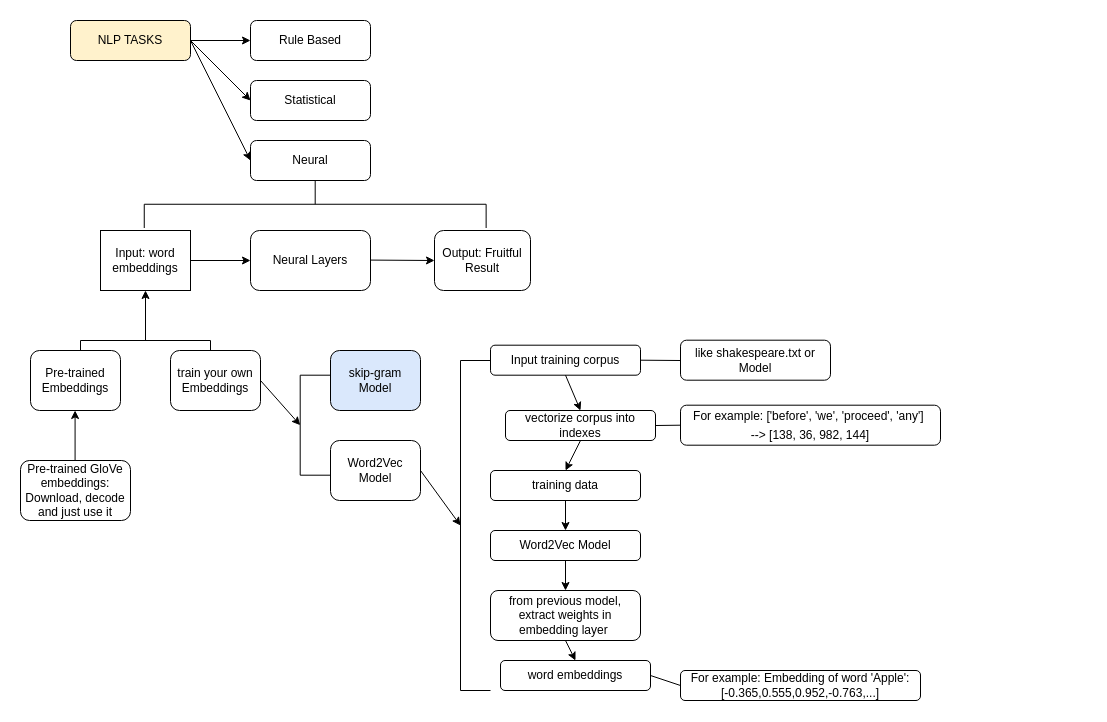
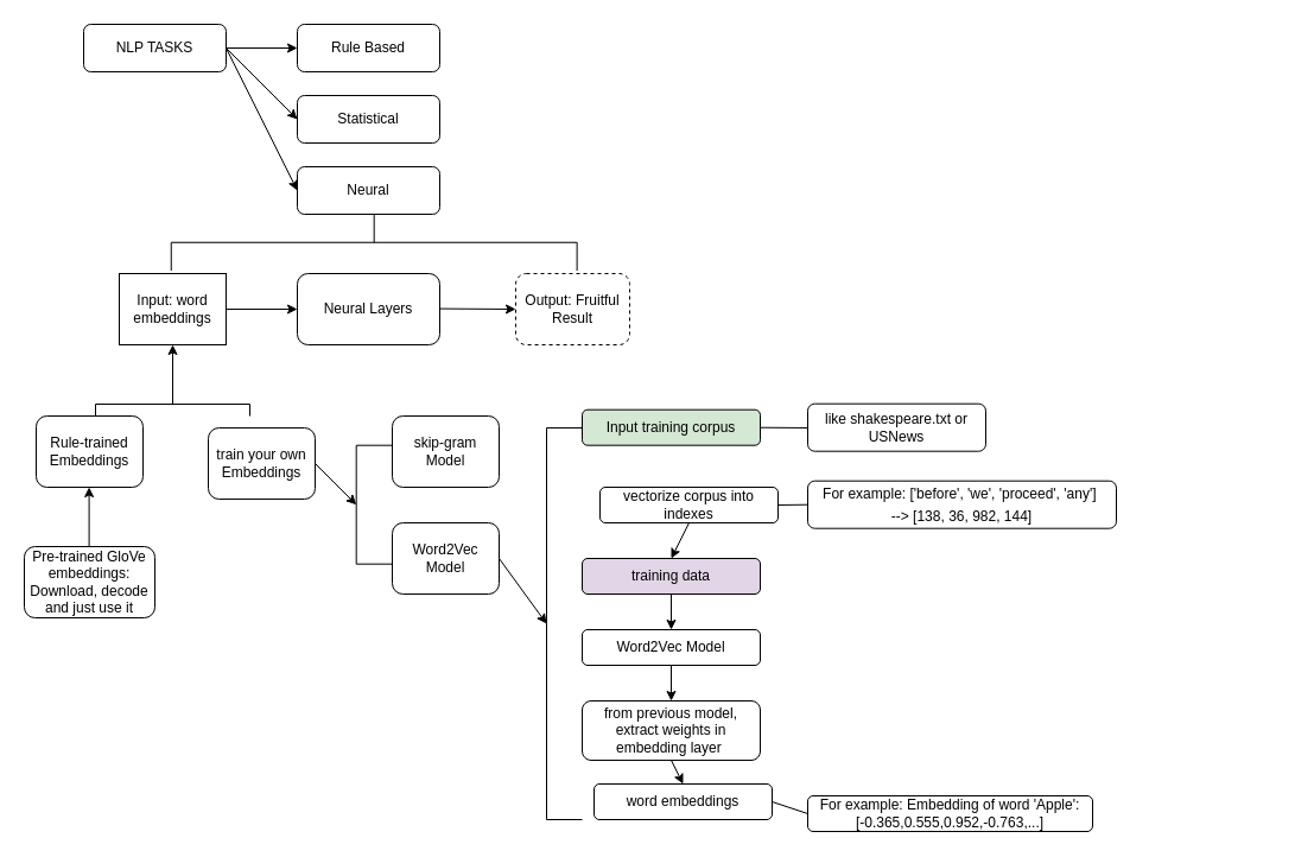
  <mxCell id="0" />
  <mxCell id="1" parent="0" />
- <mxCell id="2" value="NLP TASKS" style="rounded=1;whiteSpace=wrap;html=1;fontSize=12;glass=0;strokeWidth=1;shadow=0;fillColor=#fff2cc;" parent="1" vertex="1"><mxGeometry x="70" y="20" width="120" height="40" as="geometry" /></mxCell>
+ <mxCell id="2" value="NLP TASKS" style="rounded=1;whiteSpace=wrap;html=1;fontSize=12;glass=0;strokeWidth=1;shadow=0;" parent="1" vertex="1"><mxGeometry x="70" y="20" width="120" height="40" as="geometry" /></mxCell>
  <mxCell id="3" value="Rule Based" style="rounded=1;whiteSpace=wrap;html=1;fontSize=12;glass=0;strokeWidth=1;shadow=0;" parent="1" vertex="1"><mxGeometry x="250" y="20" width="120" height="40" as="geometry" /></mxCell>
  <mxCell id="4" value="Statistical" style="rounded=1;whiteSpace=wrap;html=1;fontSize=12;glass=0;strokeWidth=1;shadow=0;" parent="1" vertex="1"><mxGeometry x="250" y="80" width="120" height="40" as="geometry" /></mxCell>
  <mxCell id="5" value="Neural" style="rounded=1;whiteSpace=wrap;html=1;fontSize=12;glass=0;strokeWidth=1;shadow=0;" parent="1" vertex="1"><mxGeometry x="250" y="140" width="120" height="40" as="geometry" /></mxCell>
  <mxCell id="6" value="" style="endArrow=classic;html=1;exitX=1;exitY=0.5;exitDx=0;exitDy=0;entryX=0;entryY=0.5;entryDx=0;entryDy=0;" parent="1" source="2" target="3" edge="1"><mxGeometry width="50" height="50" relative="1" as="geometry"><mxPoint x="410" y="230" as="sourcePoint" /><mxPoint x="460" y="180" as="targetPoint" /></mxGeometry></mxCell>
  <mxCell id="7" value="Input: word embeddings" style="whiteSpace=wrap;html=1;rounded=0;" parent="1" vertex="1"><mxGeometry x="100" y="230" width="90" height="60" as="geometry" /></mxCell>
  <mxCell id="8" value="Neural Layers" style="rounded=1;whiteSpace=wrap;html=1;" parent="1" vertex="1"><mxGeometry x="250" y="230" width="120" height="60" as="geometry" /></mxCell>
- <mxCell id="9" value="Output: Fruitful &lt;br&gt;Result" style="rounded=1;whiteSpace=wrap;html=1;" parent="1" vertex="1"><mxGeometry x="434" y="230" width="96" height="60" as="geometry" /></mxCell>
+ <mxCell id="9" value="Output: Fruitful &lt;br&gt;Result" style="rounded=1;whiteSpace=wrap;html=1;dashed=1;" parent="1" vertex="1"><mxGeometry x="434" y="230" width="96" height="60" as="geometry" /></mxCell>
  <mxCell id="10" value="" style="strokeWidth=1;html=1;shape=mxgraph.flowchart.annotation_2;align=left;labelPosition=right;pointerEvents=2;rotation=90;" parent="1" vertex="1"><mxGeometry x="290.94" y="32.81" width="47.5" height="341.88" as="geometry" /></mxCell>
  <mxCell id="11" value="" style="endArrow=classic;html=1;entryX=0.5;entryY=1;entryDx=0;entryDy=0;" parent="1" target="7" edge="1"><mxGeometry width="50" height="50" relative="1" as="geometry"><mxPoint x="145" y="340" as="sourcePoint" /><mxPoint x="460" y="320" as="targetPoint" /></mxGeometry></mxCell>
- <mxCell id="12" value="Pre-trained Embeddings" style="rounded=1;whiteSpace=wrap;html=1;" parent="1" vertex="1"><mxGeometry x="30" y="350" width="90" height="60" as="geometry" /></mxCell>
- <mxCell id="13" value="train your own Embeddings" style="rounded=1;whiteSpace=wrap;html=1;" parent="1" vertex="1"><mxGeometry x="170" y="350" width="90" height="60" as="geometry" /></mxCell>
+ <mxCell id="12" value="Rule-trained Embeddings" style="rounded=1;whiteSpace=wrap;html=1;" parent="1" vertex="1"><mxGeometry x="30" y="350" width="90" height="60" as="geometry" /></mxCell>
+ <mxCell id="13" value="train your own Embeddings" style="rounded=1;whiteSpace=wrap;html=1;" parent="1" vertex="1"><mxGeometry x="175" y="360" width="90" height="60" as="geometry" /></mxCell>
  <mxCell id="14" value="Pre-trained GloVe embeddings: Download, decode and just use it" style="rounded=1;whiteSpace=wrap;html=1;" parent="1" vertex="1"><mxGeometry y="460" width="110" height="60" as="geometry" x="20" /></mxCell>
  <mxCell id="15" value="Word2Vec Model" style="rounded=1;whiteSpace=wrap;html=1;" parent="1" vertex="1"><mxGeometry x="330" y="440" width="90" height="60" as="geometry" /></mxCell>
- <mxCell id="16" value="skip-gram Model" style="rounded=1;whiteSpace=wrap;html=1;fillColor=#dae8fc;" parent="1" vertex="1"><mxGeometry x="330" y="350" width="90" height="60" as="geometry" /></mxCell>
+ <mxCell id="16" value="skip-gram Model" style="rounded=1;whiteSpace=wrap;html=1;" parent="1" vertex="1"><mxGeometry x="330" y="350" width="90" height="60" as="geometry" /></mxCell>
  <mxCell id="17" value="" style="endArrow=classic;html=1;entryX=0.5;entryY=1;entryDx=0;entryDy=0;" parent="1" edge="1"><mxGeometry width="50" height="50" relative="1" as="geometry"><mxPoint x="74.58" y="460" as="sourcePoint" /><mxPoint x="74.58" y="410" as="targetPoint" /></mxGeometry></mxCell>
  <mxCell id="18" value="" style="strokeWidth=1;html=1;shape=mxgraph.flowchart.annotation_1;align=left;pointerEvents=1;" parent="1" vertex="1"><mxGeometry x="299.69" y="374.69" width="30" height="100" as="geometry" /></mxCell>
  <mxCell id="19" value="" style="endArrow=classic;html=1;entryX=0;entryY=0.5;entryDx=0;entryDy=0;entryPerimeter=0;exitX=1;exitY=0.5;exitDx=0;exitDy=0;" parent="1" source="13" target="18" edge="1"><mxGeometry width="50" height="50" relative="1" as="geometry"><mxPoint x="410" y="520" as="sourcePoint" /><mxPoint x="460" y="470" as="targetPoint" /></mxGeometry></mxCell>
  <mxCell id="20" value="" style="strokeWidth=1;html=1;shape=mxgraph.flowchart.annotation_1;align=left;pointerEvents=1;direction=south;" parent="1" vertex="1"><mxGeometry x="80" y="340" width="130" height="10" as="geometry" /></mxCell>
  <mxCell id="21" value="" style="endArrow=classic;html=1;entryX=0;entryY=0.5;entryDx=0;entryDy=0;exitX=1;exitY=0.5;exitDx=0;exitDy=0;" parent="1" source="7" target="8" edge="1"><mxGeometry width="50" height="50" relative="1" as="geometry"><mxPoint x="180" y="330" as="sourcePoint" /><mxPoint x="230" y="280" as="targetPoint" /></mxGeometry></mxCell>
  <mxCell id="22" value="" style="endArrow=classic;html=1;entryX=0;entryY=0.5;entryDx=0;entryDy=0;exitX=1;exitY=0.5;exitDx=0;exitDy=0;" parent="1" target="9" edge="1"><mxGeometry width="50" height="50" relative="1" as="geometry"><mxPoint x="370" y="259.58" as="sourcePoint" /><mxPoint x="430" y="259.58" as="targetPoint" /></mxGeometry></mxCell>
  <mxCell id="23" value="" style="endArrow=classic;html=1;entryX=0;entryY=0.5;entryDx=0;entryDy=0;" parent="1" target="4" edge="1"><mxGeometry width="50" height="50" relative="1" as="geometry"><mxPoint x="190" y="40" as="sourcePoint" /><mxPoint x="260" y="270" as="targetPoint" /></mxGeometry></mxCell>
  <mxCell id="24" value="" style="endArrow=classic;html=1;entryX=0;entryY=0.5;entryDx=0;entryDy=0;exitX=1;exitY=0.5;exitDx=0;exitDy=0;" parent="1" source="2" target="5" edge="1"><mxGeometry width="50" height="50" relative="1" as="geometry"><mxPoint x="210" y="280" as="sourcePoint" /><mxPoint x="270" y="280" as="targetPoint" /></mxGeometry></mxCell>
- <mxCell id="25" value="Input training corpus" style="rounded=1;whiteSpace=wrap;html=1;" parent="1" vertex="1"><mxGeometry x="490" y="344.69" width="150" height="30" as="geometry" /></mxCell>
+ <mxCell id="25" value="Input training corpus" style="rounded=1;whiteSpace=wrap;html=1;fillColor=#d5e8d4;" parent="1" vertex="1"><mxGeometry x="490" y="344.69" width="150" height="30" as="geometry" /></mxCell>
  <mxCell id="26" value="" style="strokeWidth=1;html=1;shape=mxgraph.flowchart.annotation_1;align=left;pointerEvents=1;" parent="1" vertex="1"><mxGeometry x="460" y="360" width="30" height="330" as="geometry" /></mxCell>
- <mxCell id="27" value="like shakespeare.txt or Model" style="rounded=1;whiteSpace=wrap;html=1;" parent="1" vertex="1"><mxGeometry x="680" y="339.69" width="150" height="40" as="geometry" /></mxCell>
+ <mxCell id="27" value="like shakespeare.txt or USNews" style="rounded=1;whiteSpace=wrap;html=1;" parent="1" vertex="1"><mxGeometry x="680" y="339.69" width="150" height="40" as="geometry" /></mxCell>
  <mxCell id="28" value="vectorize corpus into indexes" style="rounded=1;whiteSpace=wrap;html=1;" parent="1" vertex="1"><mxGeometry x="505" y="410" width="150" height="30" as="geometry" /></mxCell>
  <mxCell id="29" value="&lt;div style=&quot;line-height: 19px&quot;&gt;For&amp;nbsp;example:&amp;nbsp;['before',&amp;nbsp;'we',&amp;nbsp;'proceed',&amp;nbsp;'any']&amp;nbsp;&lt;/div&gt;&lt;div style=&quot;line-height: 19px&quot;&gt;--&amp;gt;&amp;nbsp;[138,&amp;nbsp;36,&amp;nbsp;982,&amp;nbsp;144]&lt;/div&gt;" style="rounded=1;whiteSpace=wrap;html=1;" parent="1" vertex="1"><mxGeometry x="680" y="404.69" width="260" height="40" as="geometry" /></mxCell>
- <mxCell id="30" value="training data" style="rounded=1;whiteSpace=wrap;html=1;" parent="1" vertex="1"><mxGeometry x="490" y="470" width="150" height="30" as="geometry" /></mxCell>
+ <mxCell id="30" value="training data" style="rounded=1;whiteSpace=wrap;html=1;fillColor=#e1d5e7;" parent="1" vertex="1"><mxGeometry x="490" y="470" width="150" height="30" as="geometry" /></mxCell>
  <mxCell id="31" value="Word2Vec Model" style="rounded=1;whiteSpace=wrap;html=1;" parent="1" vertex="1"><mxGeometry x="490" y="530" width="150" height="30" as="geometry" /></mxCell>
  <mxCell id="32" value="from previous model, extract weights in embedding layer&amp;nbsp;" style="rounded=1;whiteSpace=wrap;html=1;" parent="1" vertex="1"><mxGeometry x="490" y="590" width="150" height="50" as="geometry" /></mxCell>
  <mxCell id="33" value="word embeddings" style="rounded=1;whiteSpace=wrap;html=1;" parent="1" vertex="1"><mxGeometry x="500" y="660" width="150" height="30" as="geometry" /></mxCell>
  <mxCell id="34" style="edgeStyle=orthogonalEdgeStyle;rounded=0;orthogonalLoop=1;jettySize=auto;html=1;exitX=0.5;exitY=1;exitDx=0;exitDy=0;" parent="1" edge="1"><mxGeometry relative="1" as="geometry"><mxPoint x="1085" y="660" as="sourcePoint" /><mxPoint x="1085" y="660" as="targetPoint" /></mxGeometry></mxCell>
  <mxCell id="35" value="For&amp;nbsp;example: Embedding of word 'Apple': [-0.365,0.555,0.952,-0.763,...]" style="rounded=1;whiteSpace=wrap;html=1;" parent="1" vertex="1"><mxGeometry x="680" y="670" width="240" height="30" as="geometry" /></mxCell>
  <mxCell id="36" value="" style="endArrow=classic;html=1;entryX=0;entryY=0.5;entryDx=0;entryDy=0;entryPerimeter=0;exitX=1;exitY=0.5;exitDx=0;exitDy=0;" parent="1" source="15" target="26" edge="1"><mxGeometry width="50" height="50" relative="1" as="geometry"><mxPoint x="390" y="520" as="sourcePoint" /><mxPoint x="440" y="470" as="targetPoint" /></mxGeometry></mxCell>
  <mxCell id="37" value="" style="endArrow=none;html=1;exitX=1;exitY=0.5;exitDx=0;exitDy=0;" parent="1" source="25" edge="1"><mxGeometry width="50" height="50" relative="1" as="geometry"><mxPoint x="630" y="410" as="sourcePoint" /><mxPoint x="680" y="360" as="targetPoint" /></mxGeometry></mxCell>
  <mxCell id="38" value="" style="endArrow=none;html=1;exitX=1;exitY=0.5;exitDx=0;exitDy=0;entryX=0;entryY=0.5;entryDx=0;entryDy=0;" parent="1" source="28" target="29" edge="1"><mxGeometry width="50" height="50" relative="1" as="geometry"><mxPoint x="650" y="369.69" as="sourcePoint" /><mxPoint x="690" y="370" as="targetPoint" /></mxGeometry></mxCell>
  <mxCell id="39" value="" style="endArrow=none;html=1;exitX=1;exitY=0.5;exitDx=0;exitDy=0;entryX=0;entryY=0.5;entryDx=0;entryDy=0;" parent="1" source="33" target="35" edge="1"><mxGeometry width="50" height="50" relative="1" as="geometry"><mxPoint x="650" y="435" as="sourcePoint" /><mxPoint x="690" y="434.69" as="targetPoint" /></mxGeometry></mxCell>
- <mxCell id="40" value="" style="endArrow=classic;html=1;exitX=0.5;exitY=1;exitDx=0;exitDy=0;entryX=0.5;entryY=0;entryDx=0;entryDy=0;" edge="1" parent="1" source="25" target="28"><mxGeometry width="50" height="50" relative="1" as="geometry"><mxPoint x="580" y="310" as="sourcePoint" /><mxPoint x="630" y="260" as="targetPoint" /></mxGeometry></mxCell>
  <mxCell id="41" value="" style="endArrow=classic;html=1;exitX=0.5;exitY=1;exitDx=0;exitDy=0;" edge="1" parent="1" source="28"><mxGeometry width="50" height="50" relative="1" as="geometry"><mxPoint x="564.66" y="444.69" as="sourcePoint" /><mxPoint x="565" y="470" as="targetPoint" /></mxGeometry></mxCell>
  <mxCell id="42" value="" style="endArrow=classic;html=1;exitX=0.5;exitY=1;exitDx=0;exitDy=0;entryX=0.5;entryY=0;entryDx=0;entryDy=0;" edge="1" parent="1" source="30" target="31"><mxGeometry width="50" height="50" relative="1" as="geometry"><mxPoint x="585" y="394.69" as="sourcePoint" /><mxPoint x="585" y="430" as="targetPoint" /></mxGeometry></mxCell>
  <mxCell id="43" value="" style="endArrow=classic;html=1;exitX=0.5;exitY=1;exitDx=0;exitDy=0;entryX=0.5;entryY=0;entryDx=0;entryDy=0;" edge="1" parent="1" source="31" target="32"><mxGeometry width="50" height="50" relative="1" as="geometry"><mxPoint x="595" y="404.69" as="sourcePoint" /><mxPoint x="595" y="440" as="targetPoint" /></mxGeometry></mxCell>
  <mxCell id="44" value="" style="endArrow=classic;html=1;exitX=0.5;exitY=1;exitDx=0;exitDy=0;entryX=0.5;entryY=0;entryDx=0;entryDy=0;" edge="1" parent="1" source="32" target="33"><mxGeometry width="50" height="50" relative="1" as="geometry"><mxPoint x="575" y="570" as="sourcePoint" /><mxPoint x="575" y="600" as="targetPoint" /></mxGeometry></mxCell>
